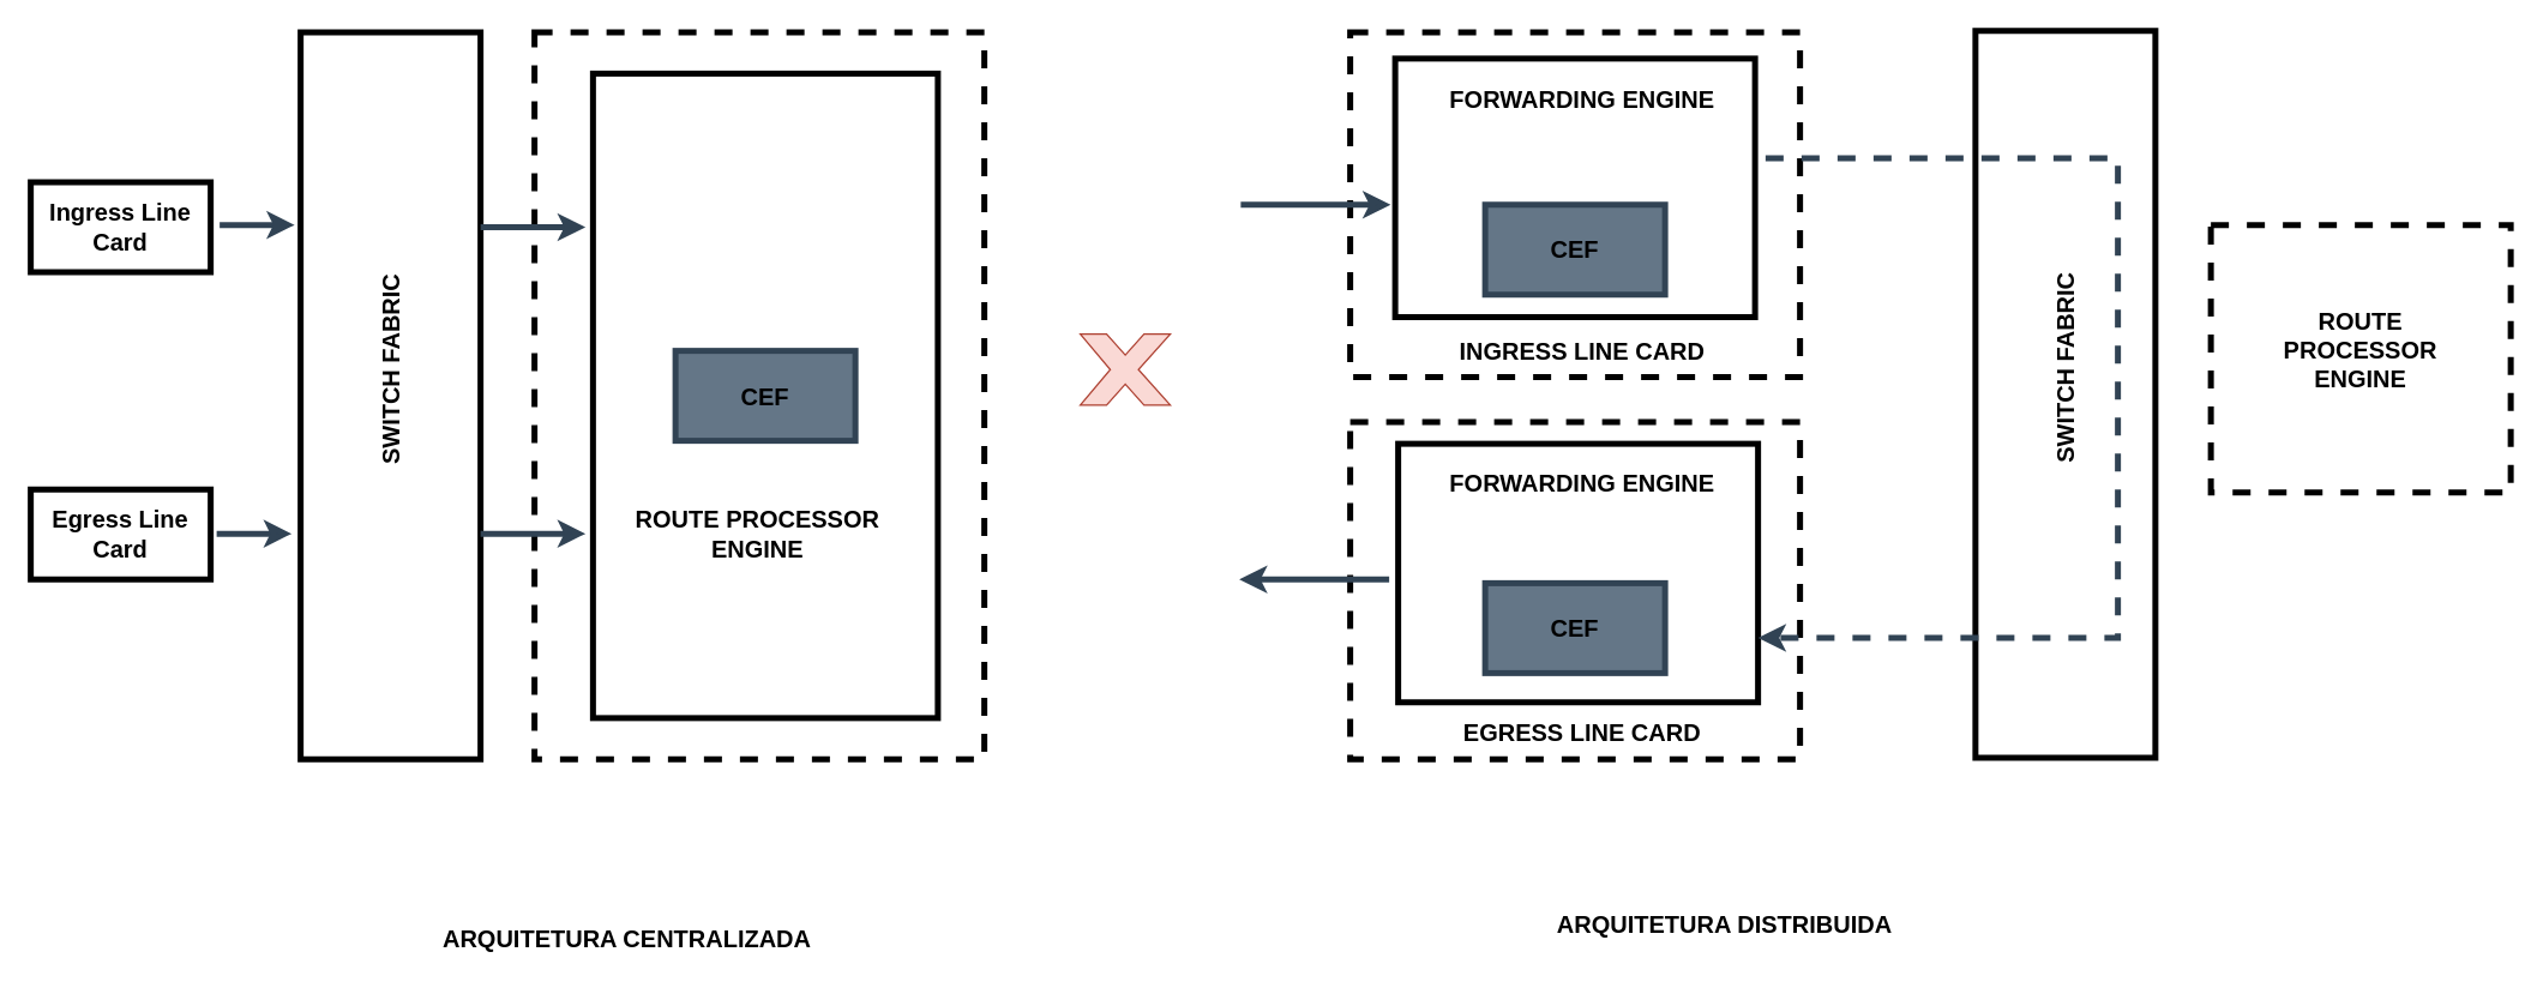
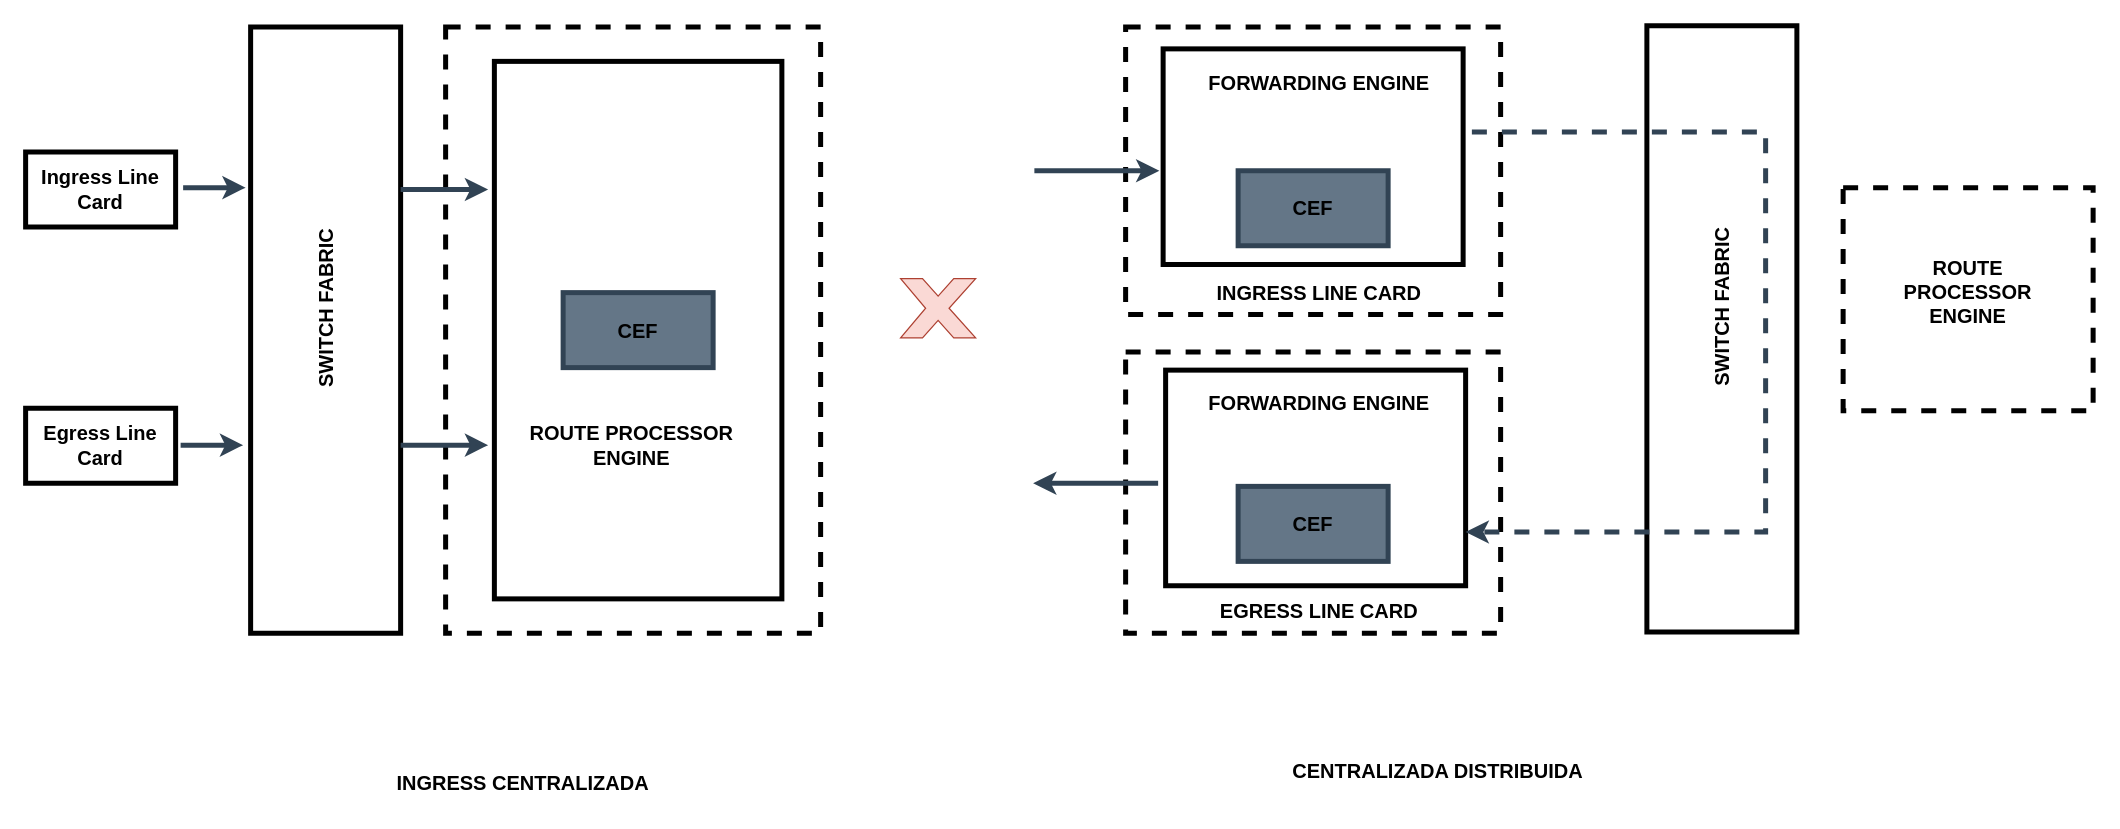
  <mxCell id="0" />
  <mxCell id="1" parent="0" />
  <mxCell id="2" value="" style="rounded=0;whiteSpace=wrap;html=1;strokeWidth=4;dashed=1;" vertex="1" parent="1"><mxGeometry x="900" y="281" width="300" height="225" as="geometry" /></mxCell>
  <mxCell id="3" value="" style="rounded=0;whiteSpace=wrap;html=1;strokeWidth=4;" vertex="1" parent="1"><mxGeometry x="932" y="295.5" width="240" height="172.5" as="geometry" /></mxCell>
  <mxCell id="4" value="" style="rounded=0;whiteSpace=wrap;html=1;strokeWidth=4;dashed=1;" vertex="1" parent="1"><mxGeometry x="900" y="21" width="300" height="230" as="geometry" /></mxCell>
  <mxCell id="5" value="" style="rounded=0;whiteSpace=wrap;html=1;strokeWidth=4;" vertex="1" parent="1"><mxGeometry x="930" y="38.5" width="240" height="172.5" as="geometry" /></mxCell>
  <mxCell id="6" value="" style="rounded=0;whiteSpace=wrap;html=1;strokeWidth=4;" vertex="1" parent="1"><mxGeometry x="20" y="121" width="120" height="60" as="geometry" /></mxCell>
  <mxCell id="7" value="Ingress Line Card" style="text;html=1;strokeColor=none;fillColor=none;align=center;verticalAlign=middle;whiteSpace=wrap;rounded=0;fontSize=16;fontStyle=1" vertex="1" parent="1"><mxGeometry x="30" y="136" width="100" height="30" as="geometry" /></mxCell>
  <mxCell id="8" value="" style="rounded=0;whiteSpace=wrap;html=1;strokeWidth=4;" vertex="1" parent="1"><mxGeometry x="20" y="326" width="120" height="60" as="geometry" /></mxCell>
  <mxCell id="9" value="Egress Line Card" style="text;html=1;strokeColor=none;fillColor=none;align=center;verticalAlign=middle;whiteSpace=wrap;rounded=0;fontSize=16;fontStyle=1" vertex="1" parent="1"><mxGeometry x="30" y="341" width="100" height="30" as="geometry" /></mxCell>
  <mxCell id="10" value="" style="rounded=0;whiteSpace=wrap;html=1;strokeWidth=4;" vertex="1" parent="1"><mxGeometry x="200" y="21" width="120" height="485" as="geometry" /></mxCell>
  <mxCell id="11" value="SWITCH FABRIC" style="text;html=1;strokeColor=none;fillColor=none;align=center;verticalAlign=middle;whiteSpace=wrap;rounded=0;fontSize=16;fontStyle=1;rotation=-90;" vertex="1" parent="1"><mxGeometry x="175" y="231" width="170" height="30" as="geometry" /></mxCell>
  <mxCell id="12" value="" style="rounded=0;whiteSpace=wrap;html=1;strokeWidth=4;dashed=1;" vertex="1" parent="1"><mxGeometry x="356" y="21" width="300" height="485" as="geometry" /></mxCell>
  <mxCell id="13" value="" style="rounded=0;whiteSpace=wrap;html=1;strokeWidth=4;" vertex="1" parent="1"><mxGeometry x="395" y="48.5" width="230" height="430" as="geometry" /></mxCell>
  <mxCell id="14" value="" style="rounded=0;whiteSpace=wrap;html=1;strokeWidth=4;fillColor=#647687;fontColor=#ffffff;strokeColor=#314354;" vertex="1" parent="1"><mxGeometry x="450" y="233.5" width="120" height="60" as="geometry" /></mxCell>
  <mxCell id="15" value="CEF" style="text;html=1;strokeColor=none;fillColor=none;align=center;verticalAlign=middle;whiteSpace=wrap;rounded=0;fontSize=16;fontStyle=1" vertex="1" parent="1"><mxGeometry x="460" y="248.5" width="100" height="30" as="geometry" /></mxCell>
  <mxCell id="16" value="FORWARDING ENGINE" style="text;html=1;strokeColor=none;fillColor=none;align=center;verticalAlign=middle;whiteSpace=wrap;rounded=0;fontSize=16;fontStyle=1" vertex="1" parent="1"><mxGeometry x="960" y="307" width="190" height="30" as="geometry" /></mxCell>
  <mxCell id="17" value="ROUTE PROCESSOR ENGINE" style="text;html=1;strokeColor=none;fillColor=none;align=center;verticalAlign=middle;whiteSpace=wrap;rounded=0;fontSize=16;fontStyle=1" vertex="1" parent="1"><mxGeometry x="410" y="341" width="190" height="30" as="geometry" /></mxCell>
  <mxCell id="18" value="" style="endArrow=classic;html=1;rounded=0;strokeWidth=4;fillColor=#647687;strokeColor=#314354;" edge="1" parent="1"><mxGeometry width="50" height="50" relative="1" as="geometry"><mxPoint x="144" y="355.5" as="sourcePoint" /><mxPoint x="194" y="355.5" as="targetPoint" /></mxGeometry></mxCell>
  <mxCell id="19" value="" style="endArrow=classic;html=1;rounded=0;strokeWidth=4;fillColor=#647687;strokeColor=#314354;" edge="1" parent="1"><mxGeometry width="50" height="50" relative="1" as="geometry"><mxPoint x="146" y="149.5" as="sourcePoint" /><mxPoint x="196" y="149.5" as="targetPoint" /></mxGeometry></mxCell>
  <mxCell id="20" value="" style="endArrow=classic;html=1;rounded=0;strokeWidth=4;fillColor=#647687;strokeColor=#314354;" edge="1" parent="1"><mxGeometry width="50" height="50" relative="1" as="geometry"><mxPoint x="320" y="151" as="sourcePoint" /><mxPoint x="390" y="151" as="targetPoint" /></mxGeometry></mxCell>
  <mxCell id="21" value="" style="endArrow=classic;html=1;rounded=0;strokeWidth=4;fillColor=#647687;strokeColor=#314354;" edge="1" parent="1"><mxGeometry width="50" height="50" relative="1" as="geometry"><mxPoint x="320" y="355.5" as="sourcePoint" /><mxPoint x="390" y="355.5" as="targetPoint" /></mxGeometry></mxCell>
  <mxCell id="22" value="" style="verticalLabelPosition=bottom;verticalAlign=top;html=1;shape=mxgraph.basic.x;fillColor=#fad9d5;strokeColor=#ae4132;" vertex="1" parent="1"><mxGeometry x="720" y="222.25" width="60" height="47.5" as="geometry" /></mxCell>
  <mxCell id="23" value="" style="rounded=0;whiteSpace=wrap;html=1;strokeWidth=4;fillColor=#647687;fontColor=#ffffff;strokeColor=#314354;" vertex="1" parent="1"><mxGeometry x="990" y="136" width="120" height="60" as="geometry" /></mxCell>
  <mxCell id="24" value="CEF" style="text;html=1;strokeColor=none;fillColor=none;align=center;verticalAlign=middle;whiteSpace=wrap;rounded=0;fontSize=16;fontStyle=1" vertex="1" parent="1"><mxGeometry x="1000" y="151" width="100" height="30" as="geometry" /></mxCell>
  <mxCell id="25" value="" style="rounded=0;whiteSpace=wrap;html=1;strokeWidth=4;fillColor=#647687;fontColor=#ffffff;strokeColor=#314354;" vertex="1" parent="1"><mxGeometry x="990" y="388.5" width="120" height="60" as="geometry" /></mxCell>
  <mxCell id="26" value="CEF" style="text;html=1;strokeColor=none;fillColor=none;align=center;verticalAlign=middle;whiteSpace=wrap;rounded=0;fontSize=16;fontStyle=1" vertex="1" parent="1"><mxGeometry x="1000" y="403.5" width="100" height="30" as="geometry" /></mxCell>
  <mxCell id="27" value="FORWARDING ENGINE" style="text;html=1;strokeColor=none;fillColor=none;align=center;verticalAlign=middle;whiteSpace=wrap;rounded=0;fontSize=16;fontStyle=1" vertex="1" parent="1"><mxGeometry x="960" y="51" width="190" height="30" as="geometry" /></mxCell>
  <mxCell id="28" value="" style="rounded=0;whiteSpace=wrap;html=1;strokeWidth=4;" vertex="1" parent="1"><mxGeometry x="1317" y="20" width="120" height="485" as="geometry" /></mxCell>
  <mxCell id="29" value="SWITCH FABRIC" style="text;html=1;strokeColor=none;fillColor=none;align=center;verticalAlign=middle;whiteSpace=wrap;rounded=0;fontSize=16;fontStyle=1;rotation=-90;" vertex="1" parent="1"><mxGeometry x="1292" y="230" width="170" height="30" as="geometry" /></mxCell>
  <mxCell id="30" value="" style="endArrow=classic;html=1;rounded=0;strokeWidth=4;fillColor=#647687;strokeColor=#314354;" edge="1" parent="1"><mxGeometry width="50" height="50" relative="1" as="geometry"><mxPoint x="827" y="136" as="sourcePoint" /><mxPoint x="927" y="136" as="targetPoint" /></mxGeometry></mxCell>
  <mxCell id="31" value="" style="endArrow=none;html=1;rounded=0;strokeWidth=4;fillColor=#647687;strokeColor=#314354;startArrow=classic;startFill=1;endFill=0;" edge="1" parent="1"><mxGeometry width="50" height="50" relative="1" as="geometry"><mxPoint x="826" y="386" as="sourcePoint" /><mxPoint x="926" y="386" as="targetPoint" /></mxGeometry></mxCell>
  <mxCell id="32" value="" style="endArrow=classic;html=1;rounded=0;strokeWidth=4;fillColor=#647687;strokeColor=#314354;dashed=1;" edge="1" parent="1"><mxGeometry width="50" height="50" relative="1" as="geometry"><mxPoint x="1177" y="105" as="sourcePoint" /><mxPoint x="1172" y="425" as="targetPoint" /><Array as="points"><mxPoint x="1412" y="105" /><mxPoint x="1412" y="425" /></Array></mxGeometry></mxCell>
  <mxCell id="33" value="EGRESS LINE CARD" style="text;html=1;strokeColor=none;fillColor=none;align=center;verticalAlign=middle;whiteSpace=wrap;rounded=0;fontSize=16;fontStyle=1" vertex="1" parent="1"><mxGeometry x="960" y="473" width="190" height="30" as="geometry" /></mxCell>
  <mxCell id="34" value="INGRESS LINE CARD" style="text;html=1;strokeColor=none;fillColor=none;align=center;verticalAlign=middle;whiteSpace=wrap;rounded=0;fontSize=16;fontStyle=1" vertex="1" parent="1"><mxGeometry x="960" y="218.5" width="190" height="30" as="geometry" /></mxCell>
  <mxCell id="35" value="" style="rounded=0;whiteSpace=wrap;html=1;strokeWidth=4;dashed=1;" vertex="1" parent="1"><mxGeometry x="1474" y="149.5" width="200" height="178.5" as="geometry" /></mxCell>
  <mxCell id="36" value="ROUTE PROCESSOR ENGINE" style="text;html=1;strokeColor=none;fillColor=none;align=center;verticalAlign=middle;whiteSpace=wrap;rounded=0;fontSize=16;fontStyle=1" vertex="1" parent="1"><mxGeometry x="1494" y="218" width="160" height="30" as="geometry" /></mxCell>
- <mxCell id="37" value="ARQUITETURA CENTRALIZADA" style="text;html=1;strokeColor=none;fillColor=none;align=center;verticalAlign=middle;whiteSpace=wrap;rounded=0;fontSize=16;fontStyle=1" vertex="1" parent="1"><mxGeometry x="276" y="611" width="284" height="30" as="geometry" /></mxCell>
- <mxCell id="38" value="ARQUITETURA DISTRIBUIDA" style="text;html=1;strokeColor=none;fillColor=none;align=center;verticalAlign=middle;whiteSpace=wrap;rounded=0;fontSize=16;fontStyle=1" vertex="1" parent="1"><mxGeometry x="1008" y="601" width="284" height="30" as="geometry" /></mxCell>
+ <mxCell id="37" value="INGRESS CENTRALIZADA" style="text;html=1;strokeColor=none;fillColor=none;align=center;verticalAlign=middle;whiteSpace=wrap;rounded=0;fontSize=16;fontStyle=1" vertex="1" parent="1"><mxGeometry x="276" y="611" width="284" height="30" as="geometry" /></mxCell>
+ <mxCell id="38" value="CENTRALIZADA DISTRIBUIDA" style="text;html=1;strokeColor=none;fillColor=none;align=center;verticalAlign=middle;whiteSpace=wrap;rounded=0;fontSize=16;fontStyle=1" vertex="1" parent="1"><mxGeometry x="1008" y="601" width="284" height="30" as="geometry" /></mxCell>
